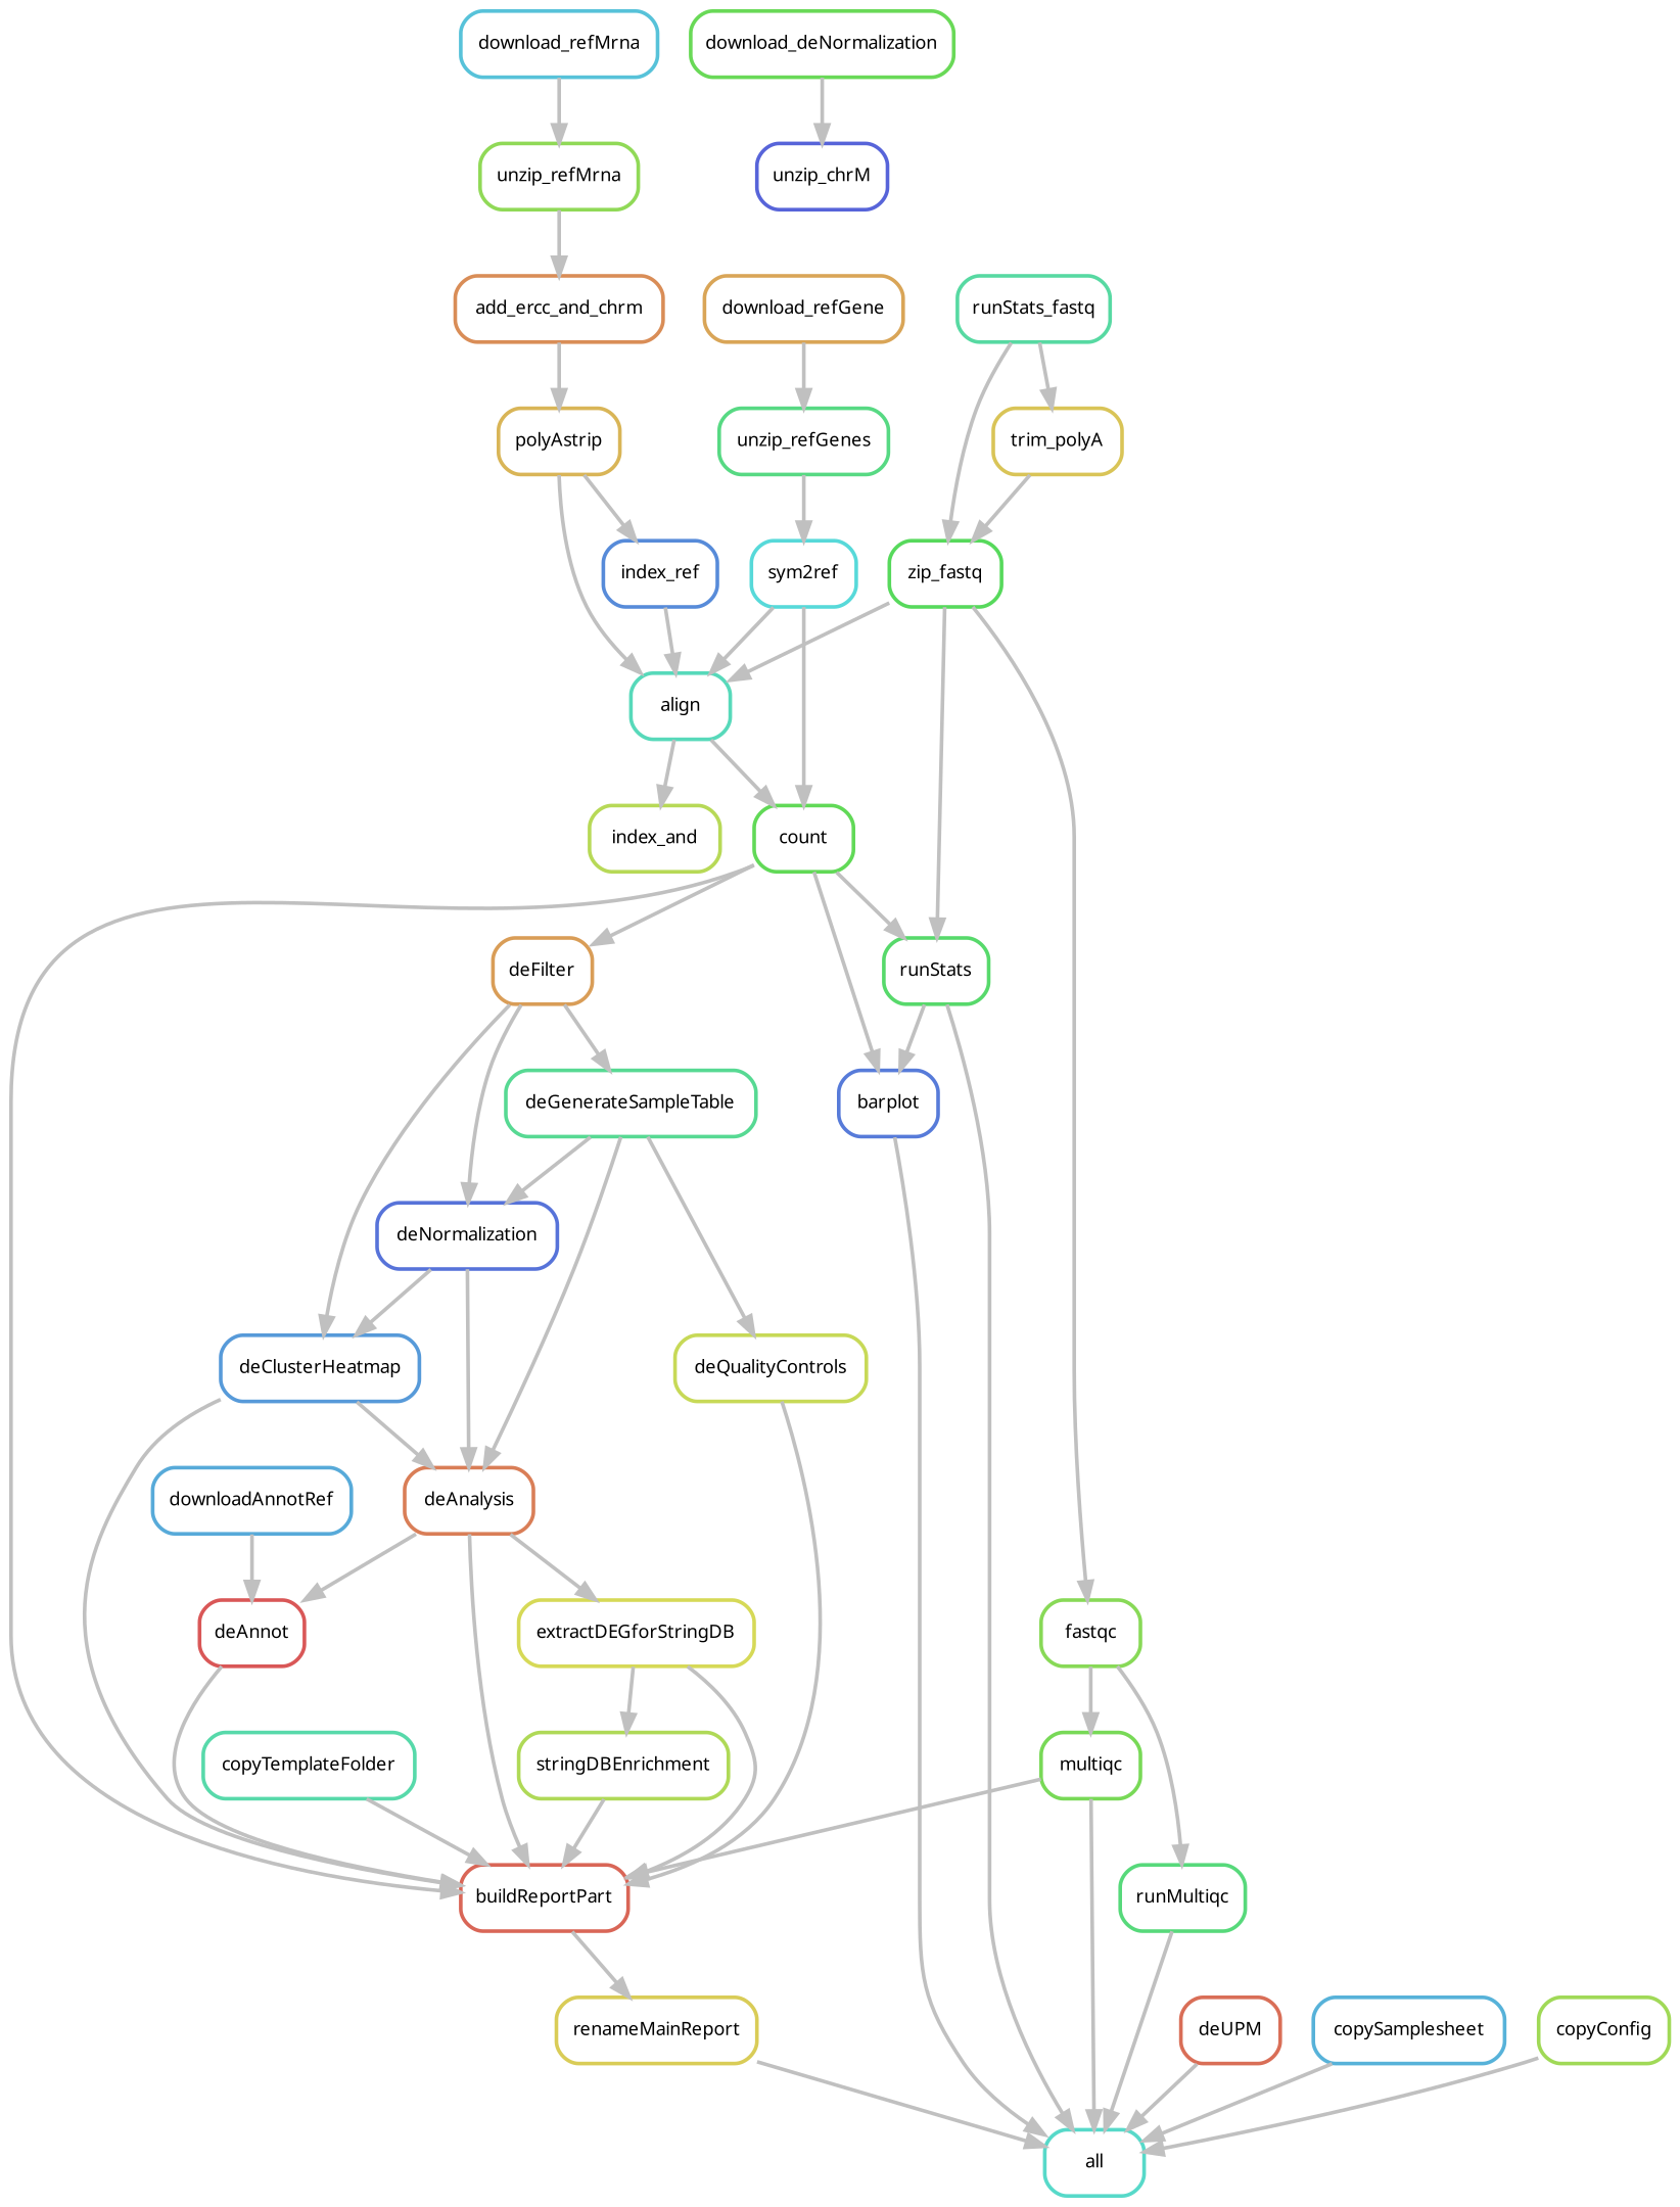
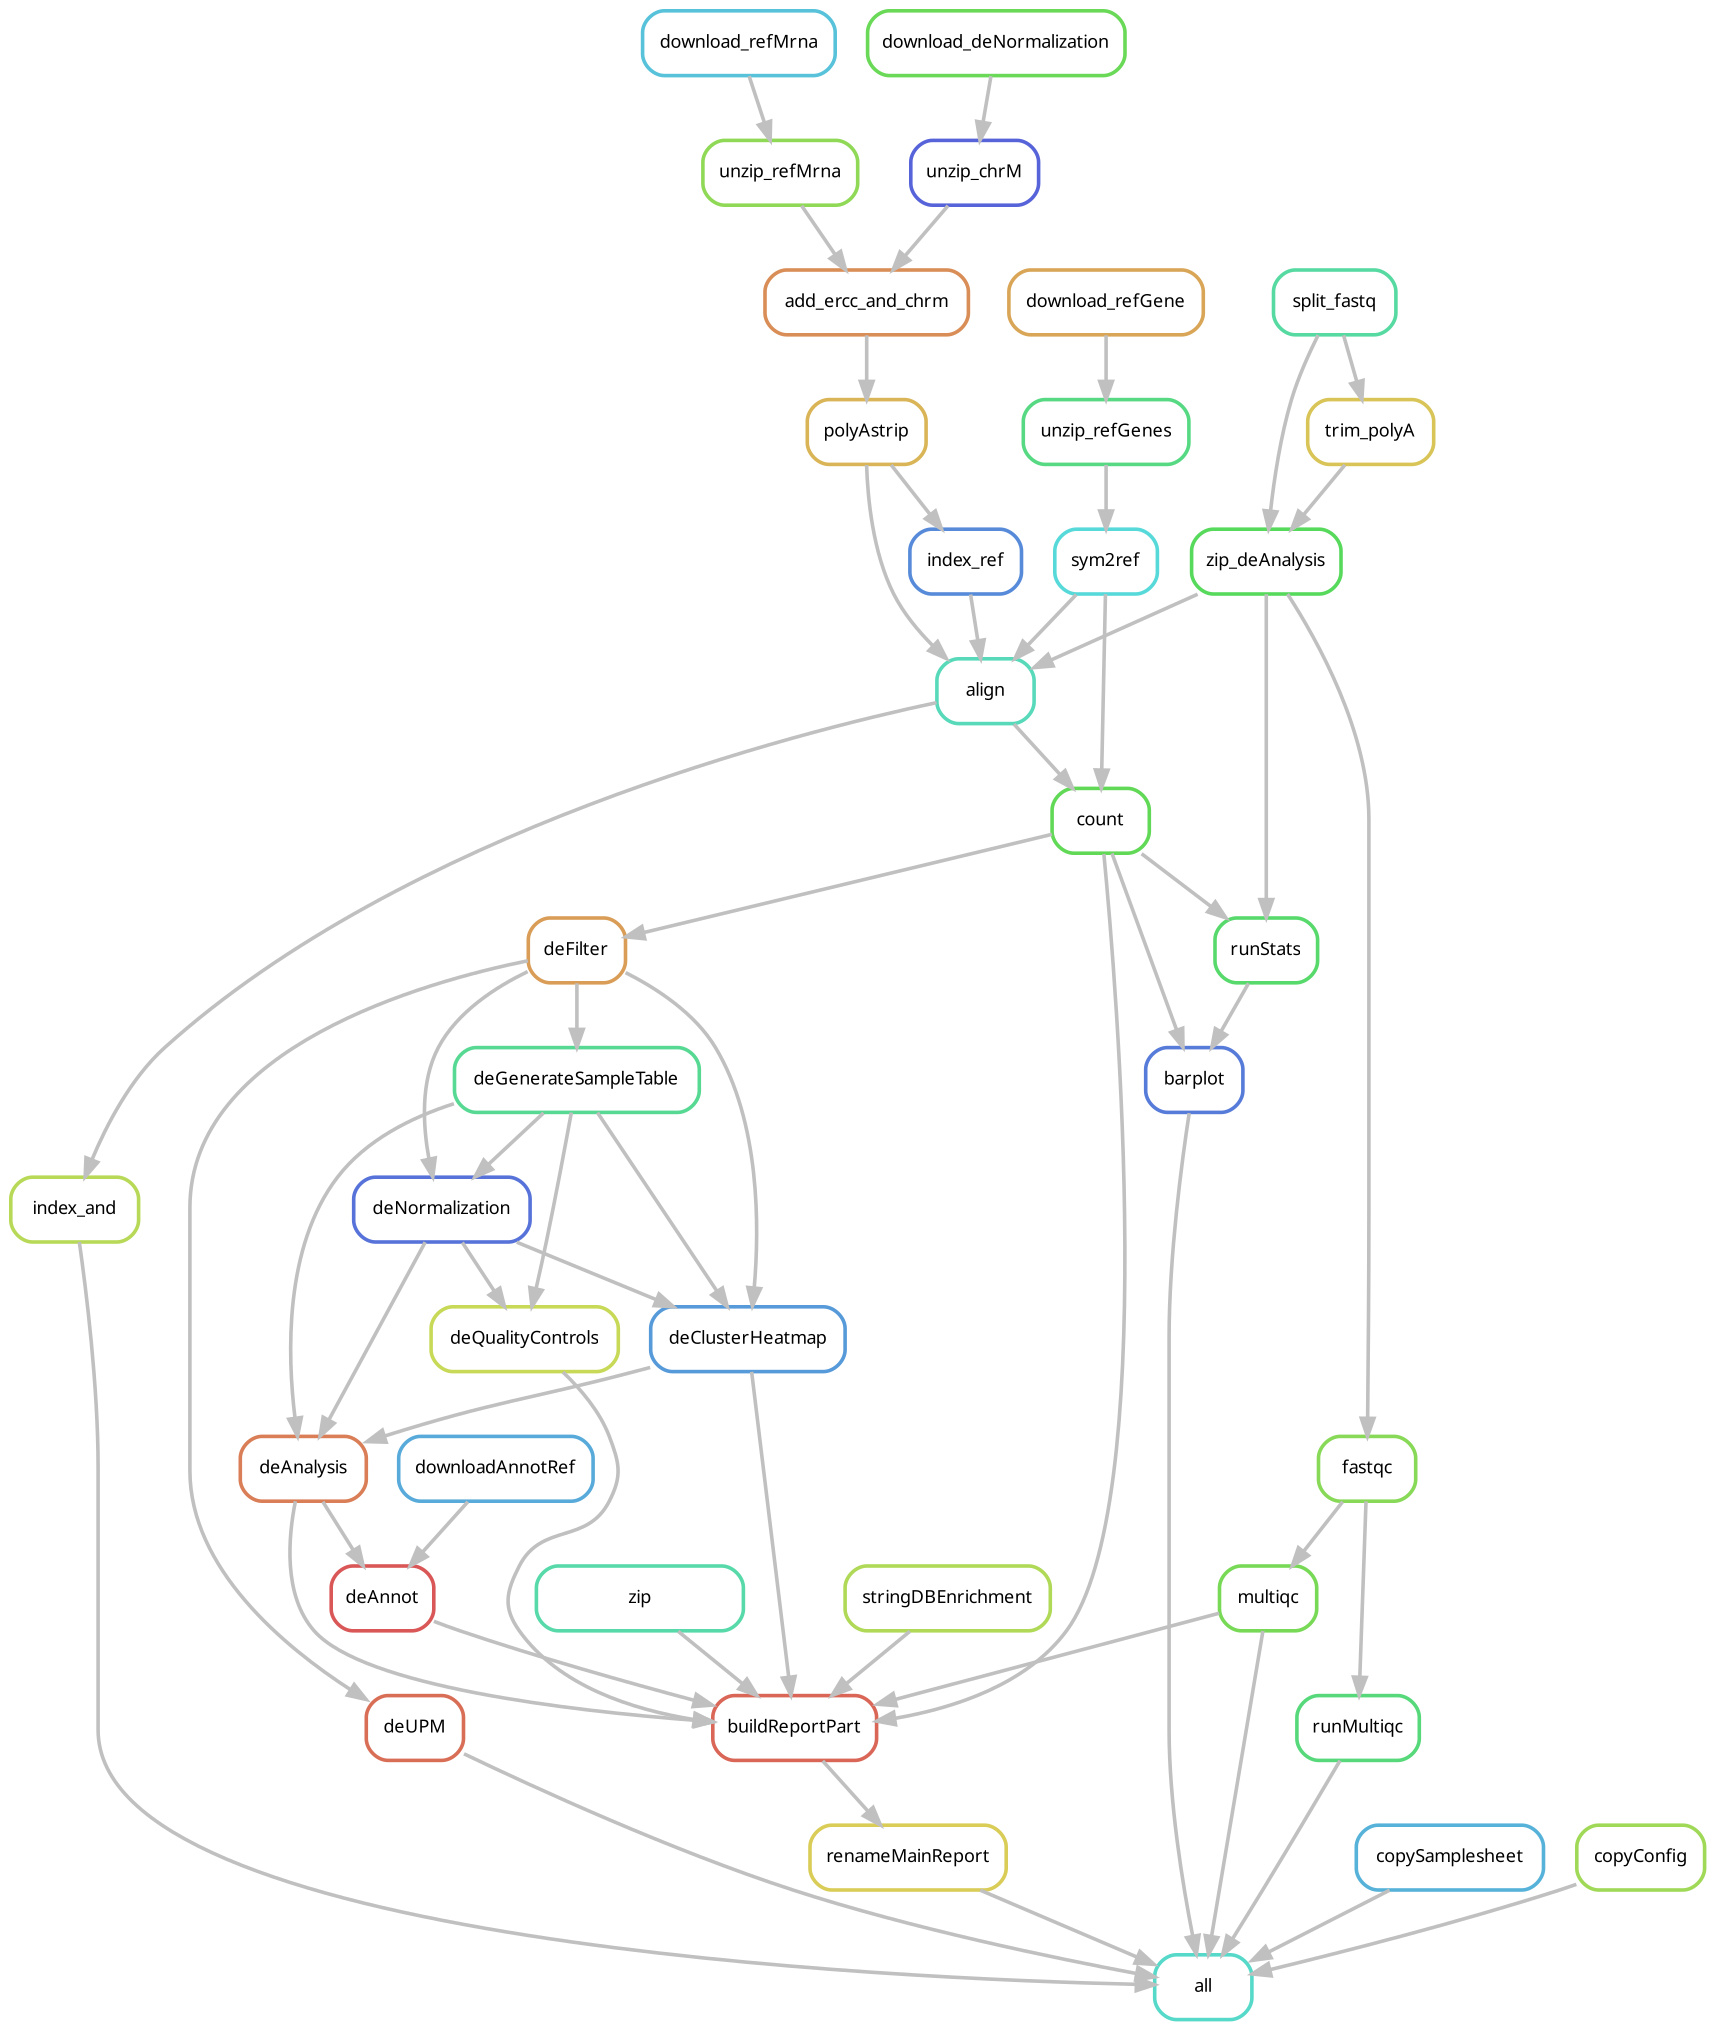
  digraph {
    bgcolor=white
    node [fontname=sans fontsize=10 penwidth=2 shape=box style=rounded]
    edge [color=grey penwidth=2]
    n1 [color="0.48 0.6 0.85" height=0.5 label=all width=0.75]
    n2 [color="0.29 0.6 0.85" height=0.5 label=multiqc width=0.75]
    n3 [color="0.02 0.6 0.85" height=0.5 label=buildReportPart width=1.2639]
    n4 [color="0.15 0.6 0.85" height=0.5 label=renameMainReport width=1.5139]
    n5 [color="0.27 0.6 0.85" height=0.5 label=fastqc width=0.75]
    n6 [color="0.38 0.6 0.85" height=0.5 label=runMultiqc width=0.94444]
-   n7 [color="0.34 0.6 0.85" height=0.5 label=zip_fastq width=0.84722]
+   n7 [color="0.34 0.6 0.85" height=0.5 label=zip_deAnalysis width=0.84722]
    n8 [color="0.46 0.6 0.85" height=0.5 label=align width=0.75]
    n9 [color="0.36 0.6 0.85" height=0.5 label=runStats width=0.79167]
    n10 [color="0.32 0.6 0.85" height=0.5 label=count width=0.75]
    n11 [color="0.21 0.6 0.85" height=0.5 label=index_and width=0.98611]
    n12 [color="0.62 0.6 0.85" height=0.5 label=barplot width=0.75]
    n13 [color="0.09 0.6 0.85" height=0.5 label=deFilter width=0.75]
    n14 [color="0.14 0.6 0.85" height=0.5 label=trim_polyA width=0.97222]
-   n15 [color="0.43 0.6 0.85" height=0.5 label=runStats_fastq width=0.94444]
+   n15 [color="0.43 0.6 0.85" height=0.5 label=split_fastq width=0.94444]
    n16 [color="0.41 0.6 0.85" height=0.5 label=deGenerateSampleTable width=1.8889]
    n17 [color="0.63 0.6 0.85" height=0.5 label=deNormalization width=1.3611]
    n18 [color="0.58 0.6 0.85" height=0.5 label=deClusterHeatmap width=1.5]
    n19 [color="0.03 0.6 0.85" height=0.5 label=deUPM width=0.75]
    n20 [color="0.19 0.6 0.85" height=0.5 label=deQualityControls width=1.4444]
    n21 [color="0.05 0.6 0.85" height=0.5 label=deAnalysis width=0.97222]
    n22 [color="0.60 0.6 0.85" height=0.5 label=index_ref width=0.86111]
    n23 [color="0.12 0.6 0.85" height=0.5 label=polyAstrip width=0.91667]
    n24 [color="0.07 0.6 0.85" height=0.5 label=add_ercc_and_chrm width=1.5694]
    n25 [color="0.26 0.6 0.85" height=0.5 label=unzip_refMrna width=1.1944]
    n26 [color="0.53 0.6 0.85" height=0.5 label=download_refMrna width=1.4861]
    n27 [color="0.65 0.6 0.85" height=0.5 label=unzip_chrM width=0.98611]
    n28 [color="0.31 0.6 0.85" height=0.5 label=download_deNormalization width=1.2778]
    n29 [color="0.50 0.6 0.85" height=0.5 label=sym2ref width=0.79167]
    n30 [color="0.39 0.6 0.85" height=0.5 label=unzip_refGenes width=1.2778]
    n31 [color="0.10 0.6 0.85" height=0.5 label=download_refGene width=1.5]
-   n32 [color="0.44 0.6 0.85" height=0.5 label=copyTemplateFolder width=1.5972]
+   n32 [color="0.44 0.6 0.85" height=0.5 label=zip width=1.5972]
    n33 [color="0.00 0.6 0.85" height=0.5 label=deAnnot width=0.79167]
-   n34 [color="0.17 0.6 0.85" height=0.5 label=extractDEGforStringDB width=1.7778]
    n35 [color="0.22 0.6 0.85" height=0.5 label=stringDBEnrichment width=1.5833]
    n36 [color="0.56 0.6 0.85" height=0.5 label=downloadAnnotRef width=1.5]
    n37 [color="0.55 0.6 0.85" height=0.5 label=copySamplesheet width=1.4444]
    n38 [color="0.24 0.6 0.85" height=0.5 label=copyConfig width=0.98611]
    n2 -> n1
    n2 -> n3
    n3 -> n4
    n4 -> n1
    n5 -> n2
    n5 -> n6
    n6 -> n1
    n7 -> n5
    n7 -> n8
    n7 -> n9
    n8 -> n10
    n8 -> n11
    n9 -> n12
    n10 -> n3
    n10 -> n9
    n10 -> n12
    n10 -> n13
-   n9 -> n1
+   n11 -> n1
    n12 -> n1
    n13 -> n16
    n13 -> n17
    n13 -> n18
+   n13 -> n19
    n14 -> n7
    n15 -> n7
    n15 -> n14
    n16 -> n17
+   n16 -> n18
    n16 -> n20
    n16 -> n21
    n17 -> n18
+   n17 -> n20
    n17 -> n21
    n18 -> n3
    n18 -> n21
    n19 -> n1
    n20 -> n3
    n21 -> n3
    n21 -> n33
-   n21 -> n34
    n22 -> n8
    n23 -> n8
    n23 -> n22
    n24 -> n23
    n25 -> n24
    n26 -> n25
+   n27 -> n24
    n28 -> n27
    n29 -> n8
    n29 -> n10
    n30 -> n29
    n31 -> n30
    n32 -> n3
    n33 -> n3
-   n34 -> n3
-   n34 -> n35
    n35 -> n3
    n36 -> n33
    n37 -> n1
    n38 -> n1
  }
